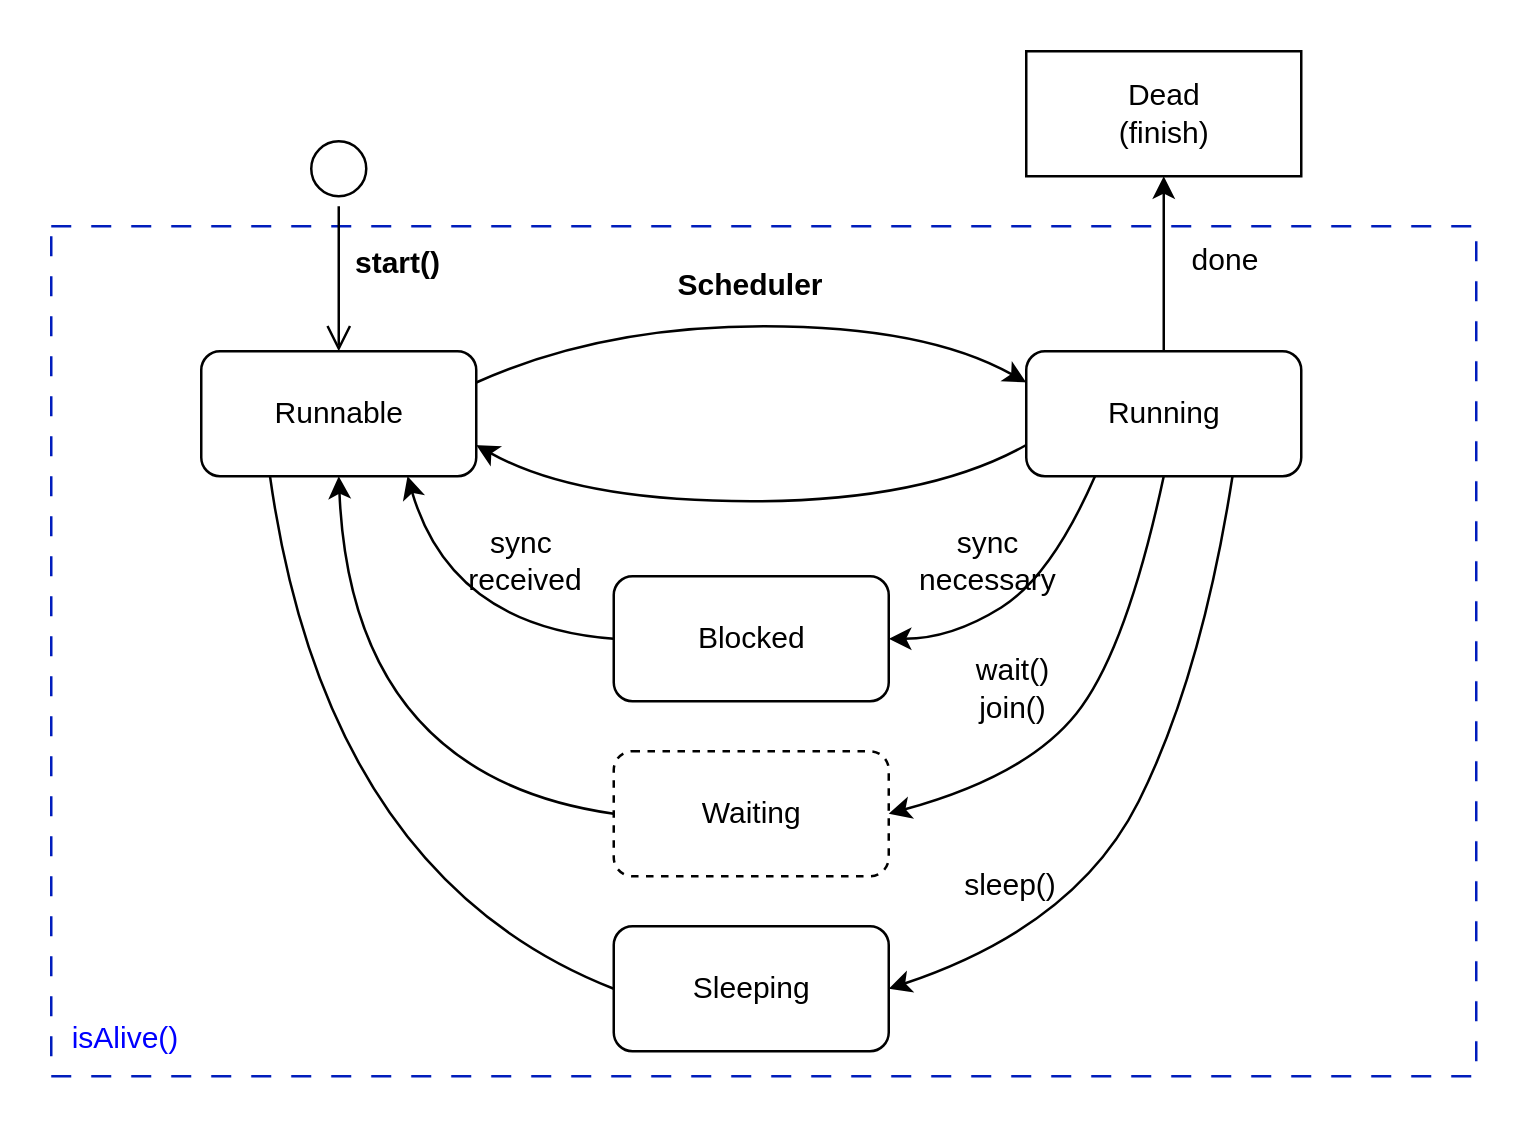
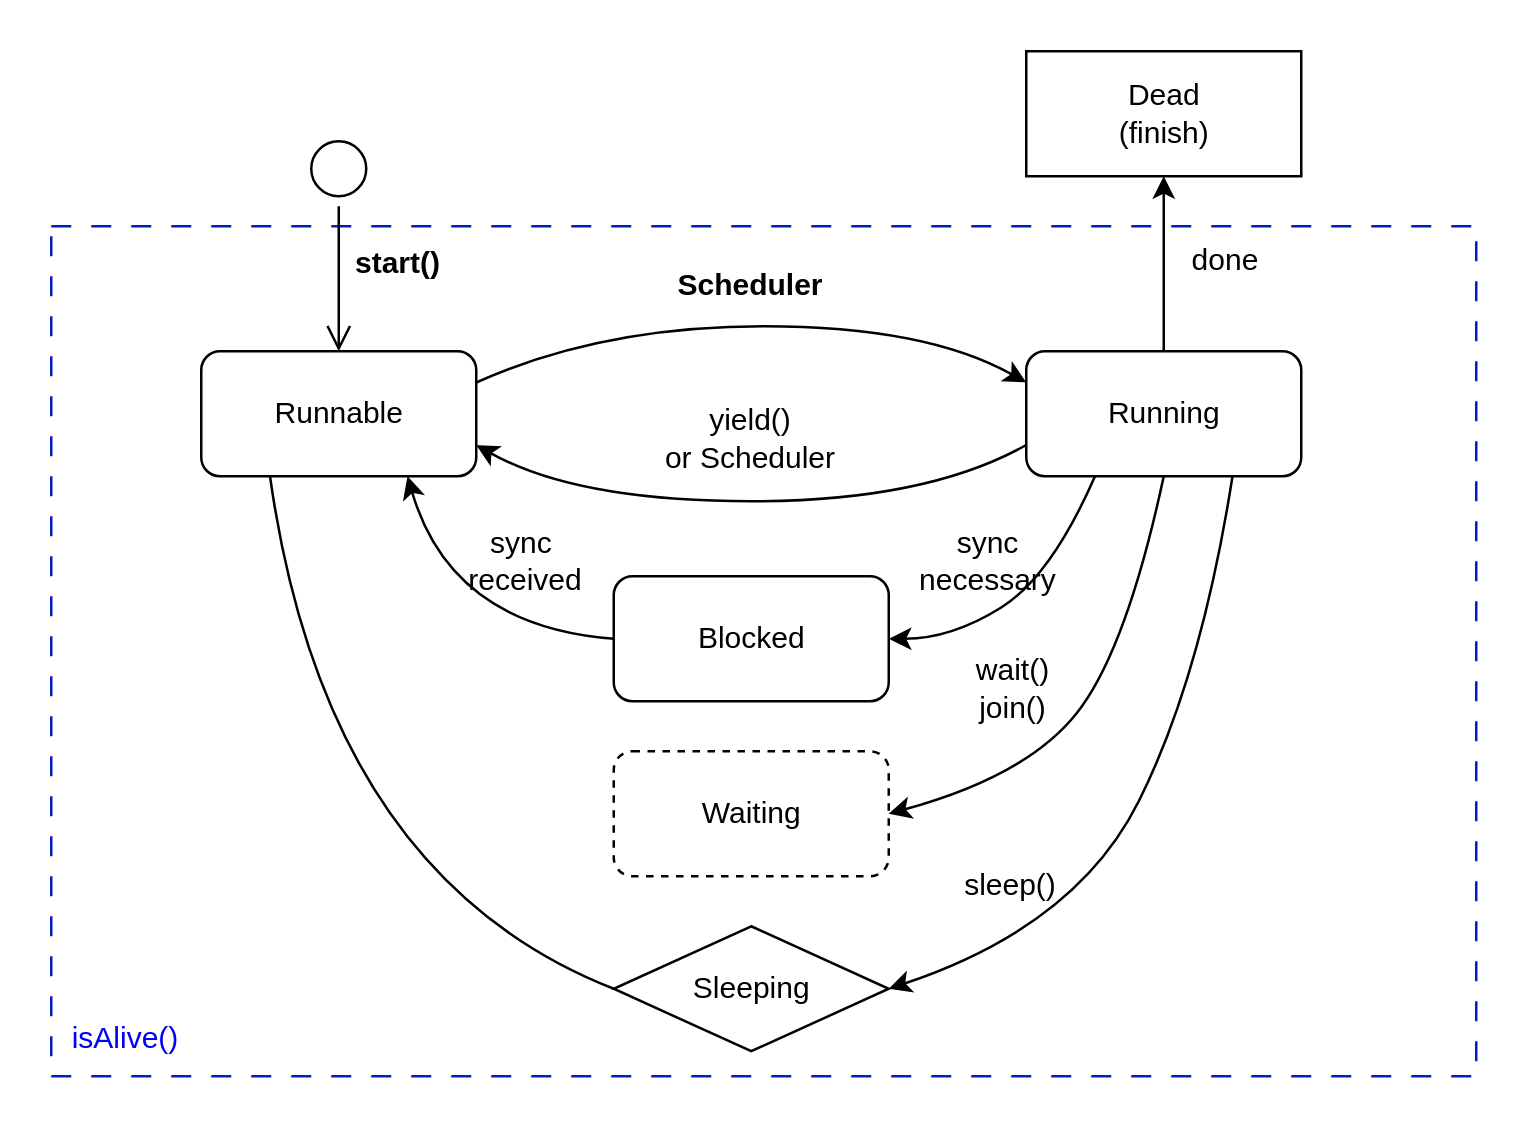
  <mxCell id="0" />
  <mxCell id="1" parent="0" />
  <mxCell id="2" value="" style="rounded=0;whiteSpace=wrap;html=1;fillColor=none;fontColor=#ffffff;strokeColor=#001DBC;dashed=1;dashPattern=8 8;" parent="1" vertex="1"><mxGeometry x="20" y="90" width="570" height="340" as="geometry" /></mxCell>
  <mxCell id="3" value="Runnable" style="html=1;rounded=1;" parent="1" vertex="1"><mxGeometry x="80" y="140" width="110" height="50" as="geometry" /></mxCell>
  <mxCell id="4" value="" style="ellipse;html=1;shape=startState;" parent="1" vertex="1"><mxGeometry x="120" y="52" width="30" height="30" as="geometry" /></mxCell>
  <mxCell id="5" value="" style="edgeStyle=orthogonalEdgeStyle;html=1;verticalAlign=bottom;endArrow=open;endSize=8;" parent="1" source="4" edge="1"><mxGeometry relative="1" as="geometry"><mxPoint x="135" y="140" as="targetPoint" /></mxGeometry></mxCell>
  <mxCell id="6" value="Running" style="html=1;rounded=1;" parent="1" vertex="1"><mxGeometry x="410" y="140" width="110" height="50" as="geometry" /></mxCell>
  <mxCell id="7" value="Waiting" style="html=1;rounded=1;dashed=1;" parent="1" vertex="1"><mxGeometry x="245" y="300" width="110" height="50" as="geometry" /></mxCell>
  <mxCell id="8" value="Blocked" style="html=1;rounded=1;" parent="1" vertex="1"><mxGeometry x="245" y="230" width="110" height="50" as="geometry" /></mxCell>
  <mxCell id="9" value="Dead&lt;br&gt;(finish)" style="html=1;rounded=0;" parent="1" vertex="1"><mxGeometry x="410" y="20" width="110" height="50" as="geometry" /></mxCell>
  <mxCell id="10" value="start()" style="text;align=center;fontStyle=1;verticalAlign=middle;spacingLeft=3;spacingRight=3;strokeColor=none;rotatable=0;points=[[0,0.5],[1,0.5]];portConstraint=eastwest;rounded=1;" parent="1" vertex="1"><mxGeometry x="119" y="91" width="80" height="26" as="geometry" /></mxCell>
  <mxCell id="11" value="Scheduler" style="text;align=center;fontStyle=1;verticalAlign=middle;spacingLeft=3;spacingRight=3;strokeColor=none;rotatable=0;points=[[0,0.5],[1,0.5]];portConstraint=eastwest;rounded=1;" parent="1" vertex="1"><mxGeometry x="260" y="100" width="80" height="26" as="geometry" /></mxCell>
  <mxCell id="12" value="" style="curved=1;endArrow=classic;html=1;exitX=1;exitY=0.25;exitDx=0;exitDy=0;entryX=0;entryY=0.25;entryDx=0;entryDy=0;" parent="1" source="3" target="6" edge="1"><mxGeometry width="50" height="50" relative="1" as="geometry"><mxPoint x="340" y="270" as="sourcePoint" /><mxPoint x="390" y="220" as="targetPoint" /><Array as="points"><mxPoint x="240" y="130" /><mxPoint x="370" y="130" /></Array></mxGeometry></mxCell>
  <mxCell id="13" value="" style="curved=1;endArrow=classic;html=1;exitX=0;exitY=0.75;exitDx=0;exitDy=0;entryX=1;entryY=0.75;entryDx=0;entryDy=0;" parent="1" source="6" target="3" edge="1"><mxGeometry width="50" height="50" relative="1" as="geometry"><mxPoint x="205" y="212.5" as="sourcePoint" /><mxPoint x="425" y="212.5" as="targetPoint" /><Array as="points"><mxPoint x="370" y="200" /><mxPoint x="230" y="200" /></Array></mxGeometry></mxCell>
+ <mxCell id="14" value="yield()&lt;br&gt;or Scheduler" style="text;html=1;strokeColor=none;fillColor=none;align=center;verticalAlign=middle;whiteSpace=wrap;rounded=0;" parent="1" vertex="1"><mxGeometry x="245" y="160" width="110" height="30" as="geometry" /></mxCell>
  <mxCell id="15" value="" style="endArrow=classic;html=1;exitX=0.5;exitY=0;exitDx=0;exitDy=0;entryX=0.5;entryY=1;entryDx=0;entryDy=0;" parent="1" source="6" target="9" edge="1"><mxGeometry width="50" height="50" relative="1" as="geometry"><mxPoint x="340" y="260" as="sourcePoint" /><mxPoint x="390" y="210" as="targetPoint" /></mxGeometry></mxCell>
  <mxCell id="16" value="done" style="text;html=1;strokeColor=none;fillColor=none;align=center;verticalAlign=middle;whiteSpace=wrap;rounded=0;" parent="1" vertex="1"><mxGeometry x="460" y="89" width="60" height="30" as="geometry" /></mxCell>
  <mxCell id="17" value="" style="curved=1;endArrow=classic;html=1;exitX=0.25;exitY=1;exitDx=0;exitDy=0;entryX=1;entryY=0.5;entryDx=0;entryDy=0;" parent="1" source="6" target="8" edge="1"><mxGeometry width="50" height="50" relative="1" as="geometry"><mxPoint x="420" y="187.5" as="sourcePoint" /><mxPoint x="200" y="187.5" as="targetPoint" /><Array as="points"><mxPoint x="420" y="230" /><mxPoint x="380" y="255" /></Array></mxGeometry></mxCell>
  <mxCell id="18" value="" style="curved=1;endArrow=classic;html=1;exitX=0.5;exitY=1;exitDx=0;exitDy=0;entryX=1;entryY=0.5;entryDx=0;entryDy=0;" parent="1" source="6" target="7" edge="1"><mxGeometry width="50" height="50" relative="1" as="geometry"><mxPoint x="447.5" y="200" as="sourcePoint" /><mxPoint x="365" y="265" as="targetPoint" /><Array as="points"><mxPoint x="450" y="260" /><mxPoint x="410" y="310" /></Array></mxGeometry></mxCell>
  <mxCell id="19" value="sync necessary" style="text;html=1;strokeColor=none;fillColor=none;align=center;verticalAlign=middle;whiteSpace=wrap;rounded=0;" parent="1" vertex="1"><mxGeometry x="365" y="209" width="60" height="30" as="geometry" /></mxCell>
- <mxCell id="20" value="" style="curved=1;endArrow=classic;html=1;exitX=0;exitY=0.5;exitDx=0;exitDy=0;entryX=0.5;entryY=1;entryDx=0;entryDy=0;" parent="1" source="7" target="3" edge="1"><mxGeometry width="50" height="50" relative="1" as="geometry"><mxPoint x="475" y="200" as="sourcePoint" /><mxPoint x="365" y="335" as="targetPoint" /><Array as="points"><mxPoint x="140" y="310" /></Array></mxGeometry></mxCell>
  <mxCell id="21" value="" style="curved=1;endArrow=classic;html=1;exitX=0;exitY=0.5;exitDx=0;exitDy=0;entryX=0.75;entryY=1;entryDx=0;entryDy=0;" parent="1" source="8" target="3" edge="1"><mxGeometry width="50" height="50" relative="1" as="geometry"><mxPoint x="447.5" y="200" as="sourcePoint" /><mxPoint x="365" y="265" as="targetPoint" /><Array as="points"><mxPoint x="180" y="250" /></Array></mxGeometry></mxCell>
  <mxCell id="22" value="sync&amp;nbsp;&lt;br&gt;received" style="text;html=1;strokeColor=none;fillColor=none;align=center;verticalAlign=middle;whiteSpace=wrap;rounded=0;" parent="1" vertex="1"><mxGeometry x="180" y="209" width="60" height="30" as="geometry" /></mxCell>
  <mxCell id="23" value="wait()&lt;br&gt;join()" style="text;html=1;strokeColor=none;fillColor=none;align=center;verticalAlign=middle;whiteSpace=wrap;rounded=0;" parent="1" vertex="1"><mxGeometry x="375" y="260" width="60" height="30" as="geometry" /></mxCell>
- <mxCell id="24" value="Sleeping" style="html=1;rounded=1;" parent="1" vertex="1"><mxGeometry x="245" y="370" width="110" height="50" as="geometry" /></mxCell>
+ <mxCell id="24" value="Sleeping" style="rhombus;html=1;" parent="1" vertex="1"><mxGeometry x="245" y="370" width="110" height="50" as="geometry" /></mxCell>
  <mxCell id="25" value="" style="curved=1;endArrow=classic;html=1;exitX=0.75;exitY=1;exitDx=0;exitDy=0;entryX=1;entryY=0.5;entryDx=0;entryDy=0;" parent="1" source="6" target="24" edge="1"><mxGeometry width="50" height="50" relative="1" as="geometry"><mxPoint x="475" y="200" as="sourcePoint" /><mxPoint x="365" y="335" as="targetPoint" /><Array as="points"><mxPoint x="480" y="270" /><mxPoint x="430" y="370" /></Array></mxGeometry></mxCell>
  <mxCell id="26" value="" style="curved=1;endArrow=none;html=1;exitX=0;exitY=0.5;exitDx=0;exitDy=0;entryX=0.25;entryY=1;entryDx=0;entryDy=0;" parent="1" source="24" target="3" edge="1"><mxGeometry width="50" height="50" relative="1" as="geometry"><mxPoint x="502.5" y="200" as="sourcePoint" /><mxPoint x="365" y="405" as="targetPoint" /><Array as="points"><mxPoint x="130" y="350" /></Array></mxGeometry></mxCell>
  <mxCell id="27" value="sleep()" style="text;html=1;strokeColor=none;fillColor=none;align=center;verticalAlign=middle;whiteSpace=wrap;rounded=0;" parent="1" vertex="1"><mxGeometry x="374" y="339" width="60" height="30" as="geometry" /></mxCell>
  <mxCell id="28" value="&lt;font color=&quot;#0000ff&quot;&gt;isAlive()&lt;/font&gt;" style="text;html=1;strokeColor=none;fillColor=none;align=center;verticalAlign=middle;whiteSpace=wrap;rounded=0;dashed=1;dashPattern=8 8;" parent="1" vertex="1"><mxGeometry x="20" y="400" width="60" height="30" as="geometry" /></mxCell>
